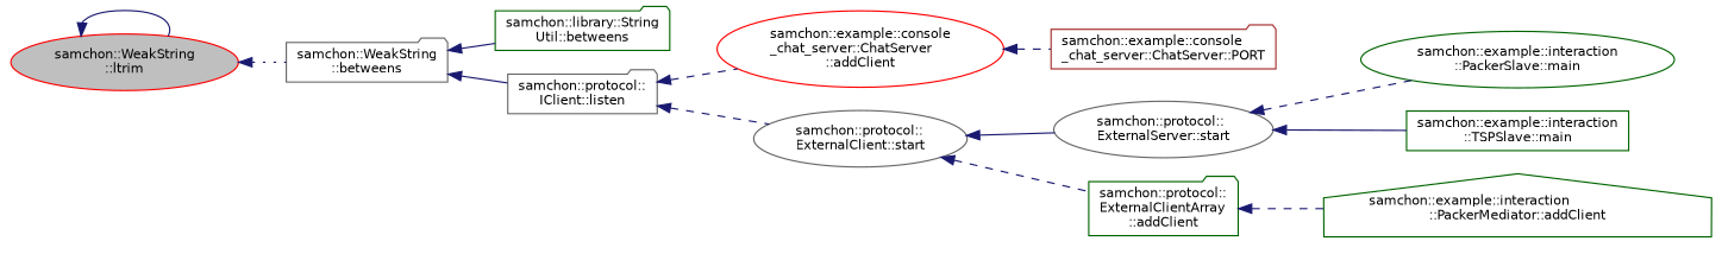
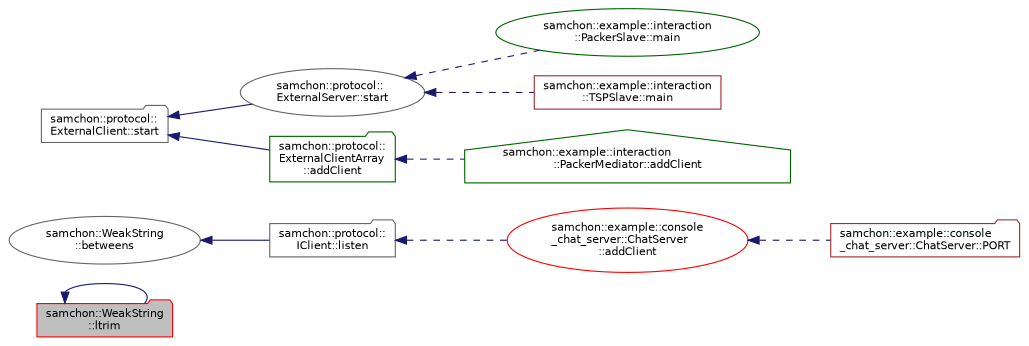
  digraph {
    rankdir=LR
    node [color=gray40 fillcolor=white fontname=Helvetica fontsize=10 shape=folder style=filled]
    edge [color=midnightblue dir=back fontname=Helvetica fontsize=10 labelfontname=Helvetica labelfontsize=10 style=dashed]
-   n1 [color=red fillcolor=grey75 fontcolor=black height=0.2 label="samchon::WeakString\l::ltrim" shape=ellipse width=0.4]
-   n2 [height=0.2 label="samchon::WeakString\l::betweens" width=0.4]
-   n3 [color=darkgreen height=0.2 label="samchon::library::String\lUtil::betweens" width=0.4]
+   n1 [color=red fillcolor=grey75 fontcolor=black height=0.2 label="samchon::WeakString\l::ltrim" width=0.4]
+   n2 [height=0.2 label="samchon::WeakString\l::betweens" shape=ellipse width=0.4]
    n4 [height=0.2 label="samchon::protocol::\lIClient::listen" width=0.4]
    n5 [color=red height=0.2 label="samchon::example::console\l_chat_server::ChatServer\l::addClient" shape=ellipse width=0.4]
-   n6 [height=0.2 label="samchon::protocol::\lExternalClient::start" shape=ellipse width=0.4]
+   n6 [height=0.2 label="samchon::protocol::\lExternalClient::start" width=0.4]
    n7 [color=brown height=0.2 label="samchon::example::console\l_chat_server::ChatServer::PORT" width=0.4]
    n8 [height=0.2 label="samchon::protocol::\lExternalServer::start" shape=ellipse width=0.4]
    n9 [color=darkgreen height=0.2 label="samchon::protocol::\lExternalClientArray\l::addClient" width=0.4]
    n10 [color=darkgreen height=0.2 label="samchon::example::interaction\l::PackerSlave::main" shape=ellipse width=0.4]
-   n11 [color=darkgreen height=0.2 label="samchon::example::interaction\l::TSPSlave::main" shape=box width=0.4]
+   n11 [color=brown height=0.2 label="samchon::example::interaction\l::TSPSlave::main" shape=box width=0.4]
    n12 [color=darkgreen height=0.2 label="samchon::example::interaction\l::PackerMediator::addClient" shape=house width=0.4]
    n1 -> n1 [style=solid]
-   n1 -> n2 [style=dotted]
-   n2 -> n3 [style=solid]
    n2 -> n4 [style=solid]
    n4 -> n5
-   n4 -> n6
    n5 -> n7
    n6 -> n8 [style=solid]
-   n6 -> n9
+   n6 -> n9 [style=solid]
    n8 -> n10
-   n8 -> n11 [style=solid]
+   n8 -> n11
    n9 -> n12
  }
